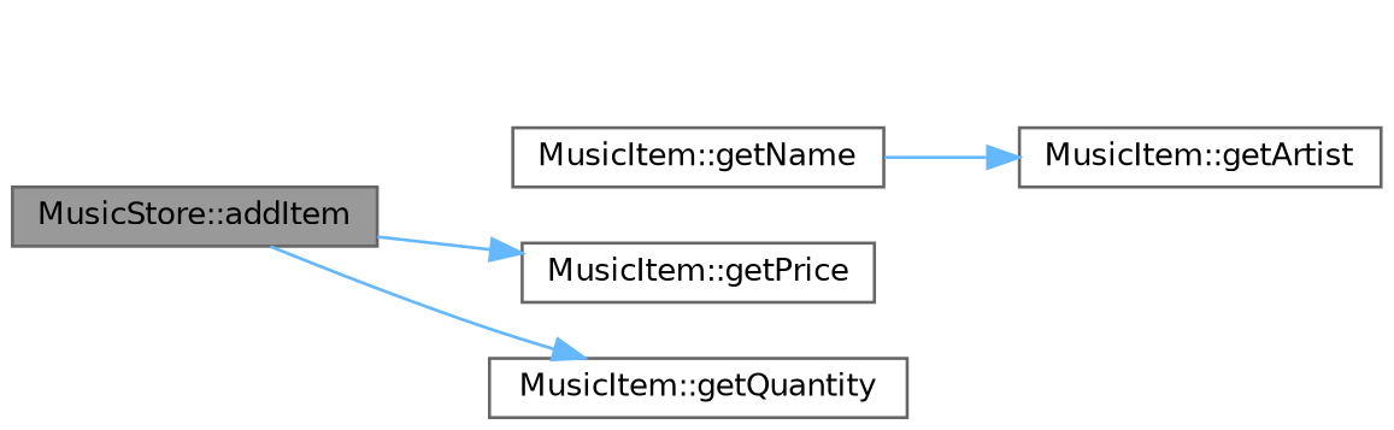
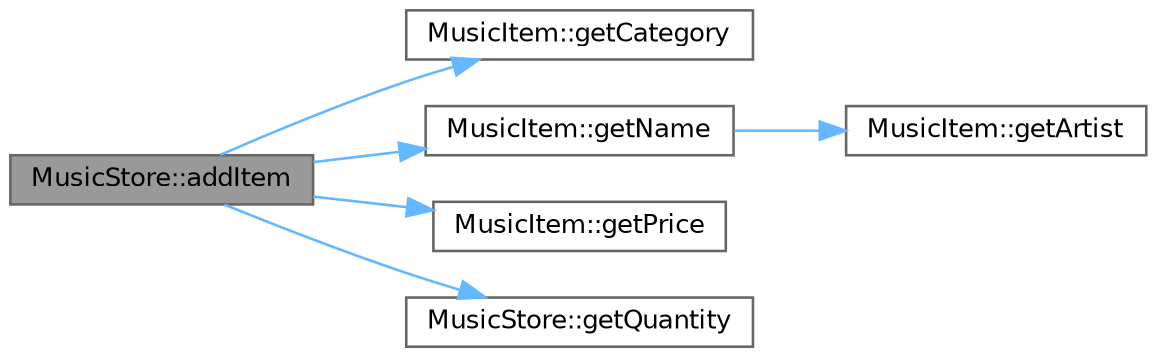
  digraph {
    rankdir=LR
    node [color=grey40 fillcolor=white fontname=Helvetica fontsize=10 shape=box style=filled]
    edge [color=steelblue1 fontname=Helvetica fontsize=10 labelfontname=Helvetica labelfontsize=10 style=solid]
    n1 [color=gray40 fillcolor=grey60 fontcolor=black height=0.2 label="MusicStore::addItem" width=0.4]
+   n2 [height=0.2 label="MusicItem::getCategory" width=0.4]
    n3 [height=0.2 label="MusicItem::getName" width=0.4]
    n4 [height=0.2 label="MusicItem::getPrice" width=0.4]
-   n5 [height=0.2 label="MusicItem::getQuantity" width=0.4]
+   n5 [height=0.2 label="MusicStore::getQuantity" width=0.4]
    n6 [height=0.2 label="MusicItem::getArtist" width=0.4]
+   n1 -> n2
+   n1 -> n3
    n1 -> n4
    n1 -> n5
    n3 -> n6
  }
